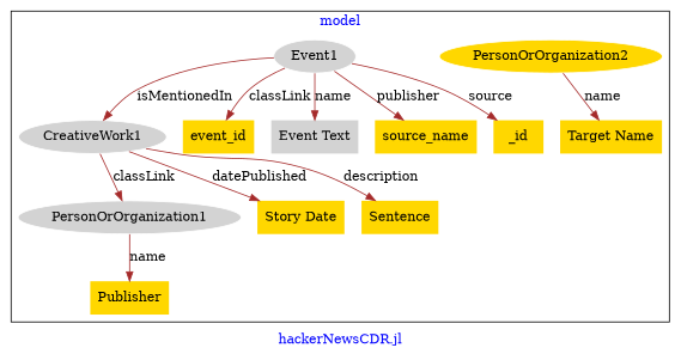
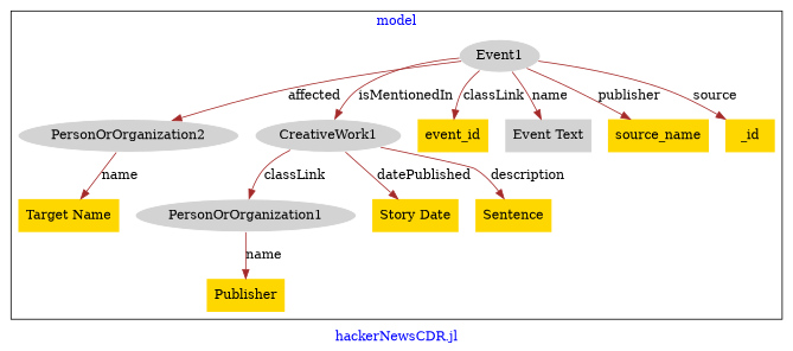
  digraph {
    fontcolor=blue
    fontname="DejaVu Serif"
    label="hackerNewsCDR.jl"
    remincross=true
    node [fillcolor=gold fontname="DejaVu Serif" style=filled shape=plaintext]
    edge [color=brown fontcolor=black fontname="DejaVu Serif"]
    n1 [color=white fillcolor=lightgray label=PersonOrOrganization1 shape=""]
    n2 [label=Publisher]
-   n3 [color=white label=PersonOrOrganization2 shape=""]
+   n3 [color=white fillcolor=lightgray label=PersonOrOrganization2 shape=""]
    n4 [label="Target Name"]
    n5 [color=white fillcolor=lightgray label=CreativeWork1 shape=""]
    n6 [label="Story Date"]
    n7 [label=Sentence]
    n8 [color=white fillcolor=lightgray label=Event1 shape=""]
    n9 [label=event_id]
    n10 [fillcolor=lightgray label="Event Text"]
    n11 [label=source_name]
    n12 [label=_id]
    subgraph cluster_1 {
      label=model
      n1
      n2
      n3
      n4
      n5
      n6
      n7
      n8
      n9
      n10
      n11
      n12
    }
    n1 -> n2 [label=name]
    n3 -> n4 [label=name]
    n5 -> n1 [label=classLink]
    n5 -> n6 [label=datePublished]
    n5 -> n7 [label=description]
+   n8 -> n3 [label=affected]
    n8 -> n5 [label=isMentionedIn]
    n8 -> n9 [label=classLink]
    n8 -> n10 [label=name]
    n8 -> n11 [label=publisher]
    n8 -> n12 [label=source]
  }
